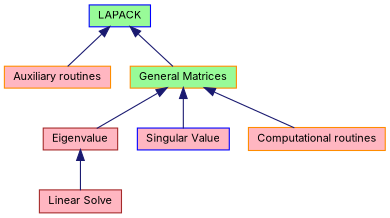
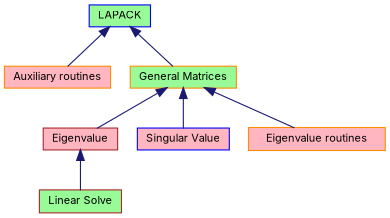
  digraph {
    fontname=Inter
    rankdir=TB
    node [color=darkorange fillcolor=lightpink fontname=Inter fontsize=10 shape=record style=filled]
    edge [color=midnightblue dir=back fontname=Inter fontsize=10 labelfontname=Helvetica labelfontsize=10 shape=plaintext style=solid]
-   n1 [color=brown height=0.2 label="Linear Solve" width=0.4]
+   n1 [color=brown fillcolor=palegreen height=0.2 label="Linear Solve" width=0.4]
    n2 [height=0.2 label="Auxiliary routines" width=0.4]
    n3 [fillcolor=palegreen fontcolor=black height=0.2 label="General Matrices" width=0.4]
    n4 [color=brown height=0.2 label=Eigenvalue width=0.4]
    n5 [color=blue height=0.2 label="Singular Value" width=0.4]
-   n6 [height=0.2 label="Computational routines" width=0.4]
+   n6 [height=0.2 label="Eigenvalue routines" width=0.4]
    n7 [color=blue fillcolor=palegreen height=0.2 label=LAPACK width=0.4]
    n3 -> n4
    n3 -> n5
    n3 -> n6
    n4 -> n1
    n7 -> n2
    n7 -> n3
  }
